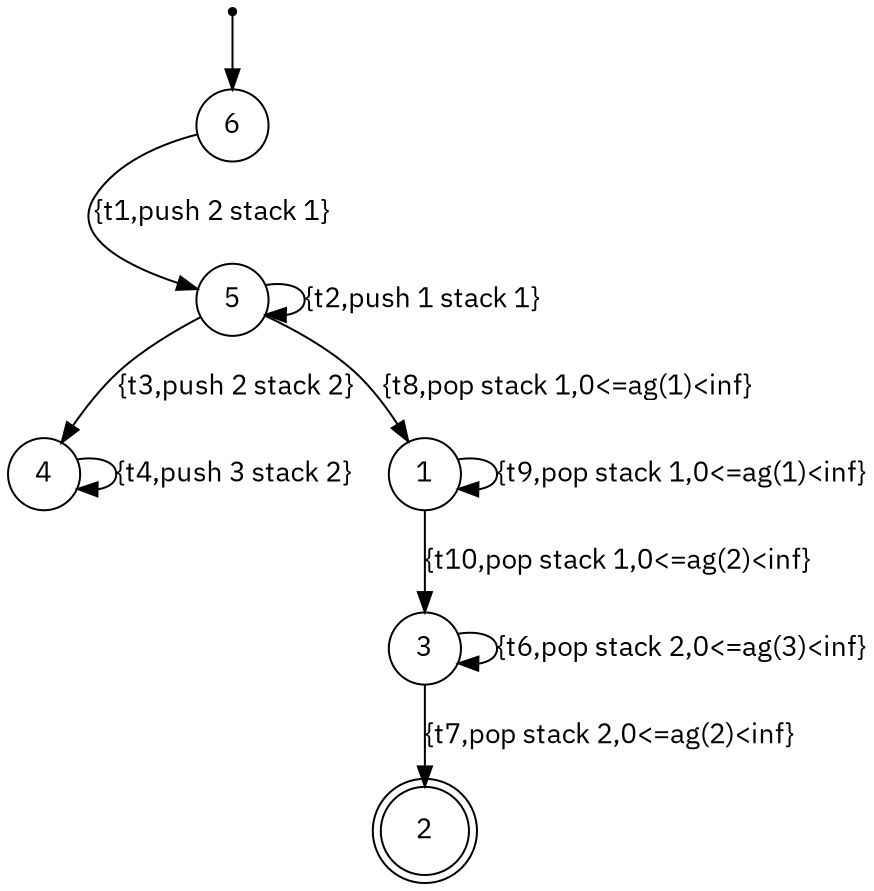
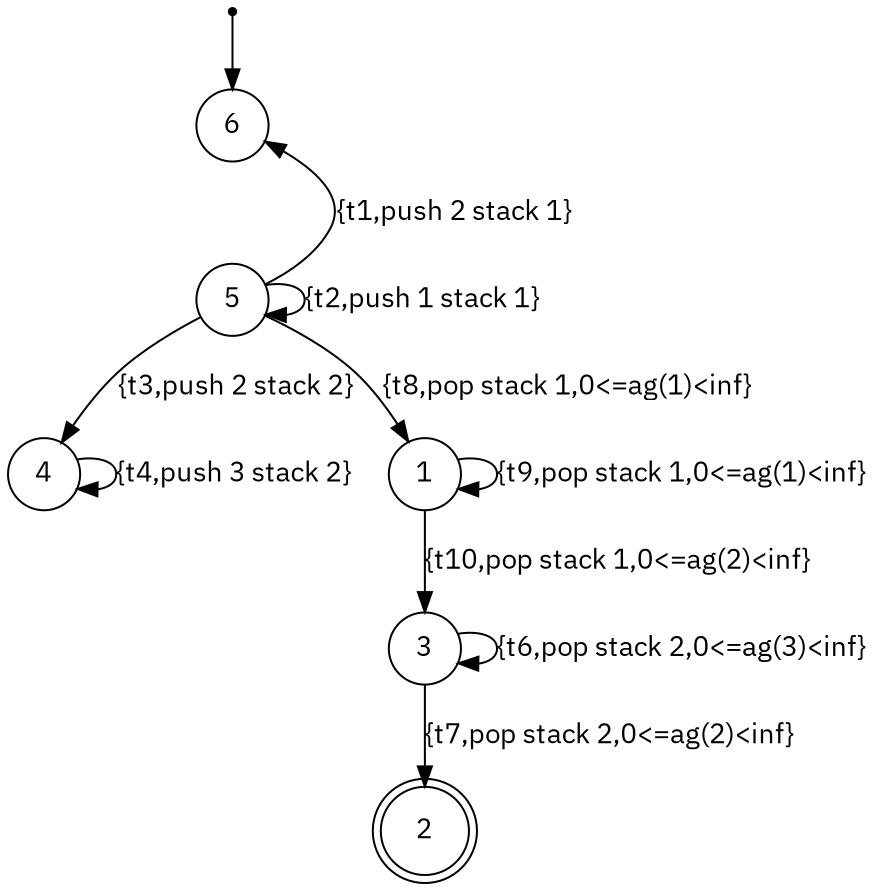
  digraph {
    fontname="IBM Plex Sans"
    node [fontname="IBM Plex Sans" shape=circle]
    edge [fontname="IBM Plex Sans"]
    qi0 [shape=point]
    6
    5
    2 [shape=doublecircle]
    4
    1
    3
    qi0 -> 6
-   6 -> 5 [label="{t1,push 2 stack 1}"]
+   5 -> 6 [label="{t1,push 2 stack 1}"]
    5 -> 5 [label="{t2,push 1 stack 1}"]
    5 -> 4 [label="{t3,push 2 stack 2}"]
    5 -> 1 [label="{t8,pop stack 1,0<=ag(1)<inf}"]
    4 -> 4 [label="{t4,push 3 stack 2}"]
    1 -> 1 [label="{t9,pop stack 1,0<=ag(1)<inf}"]
    1 -> 3 [label="{t10,pop stack 1,0<=ag(2)<inf}"]
    3 -> 2 [label="{t7,pop stack 2,0<=ag(2)<inf}"]
    3 -> 3 [label="{t6,pop stack 2,0<=ag(3)<inf}"]
  }
